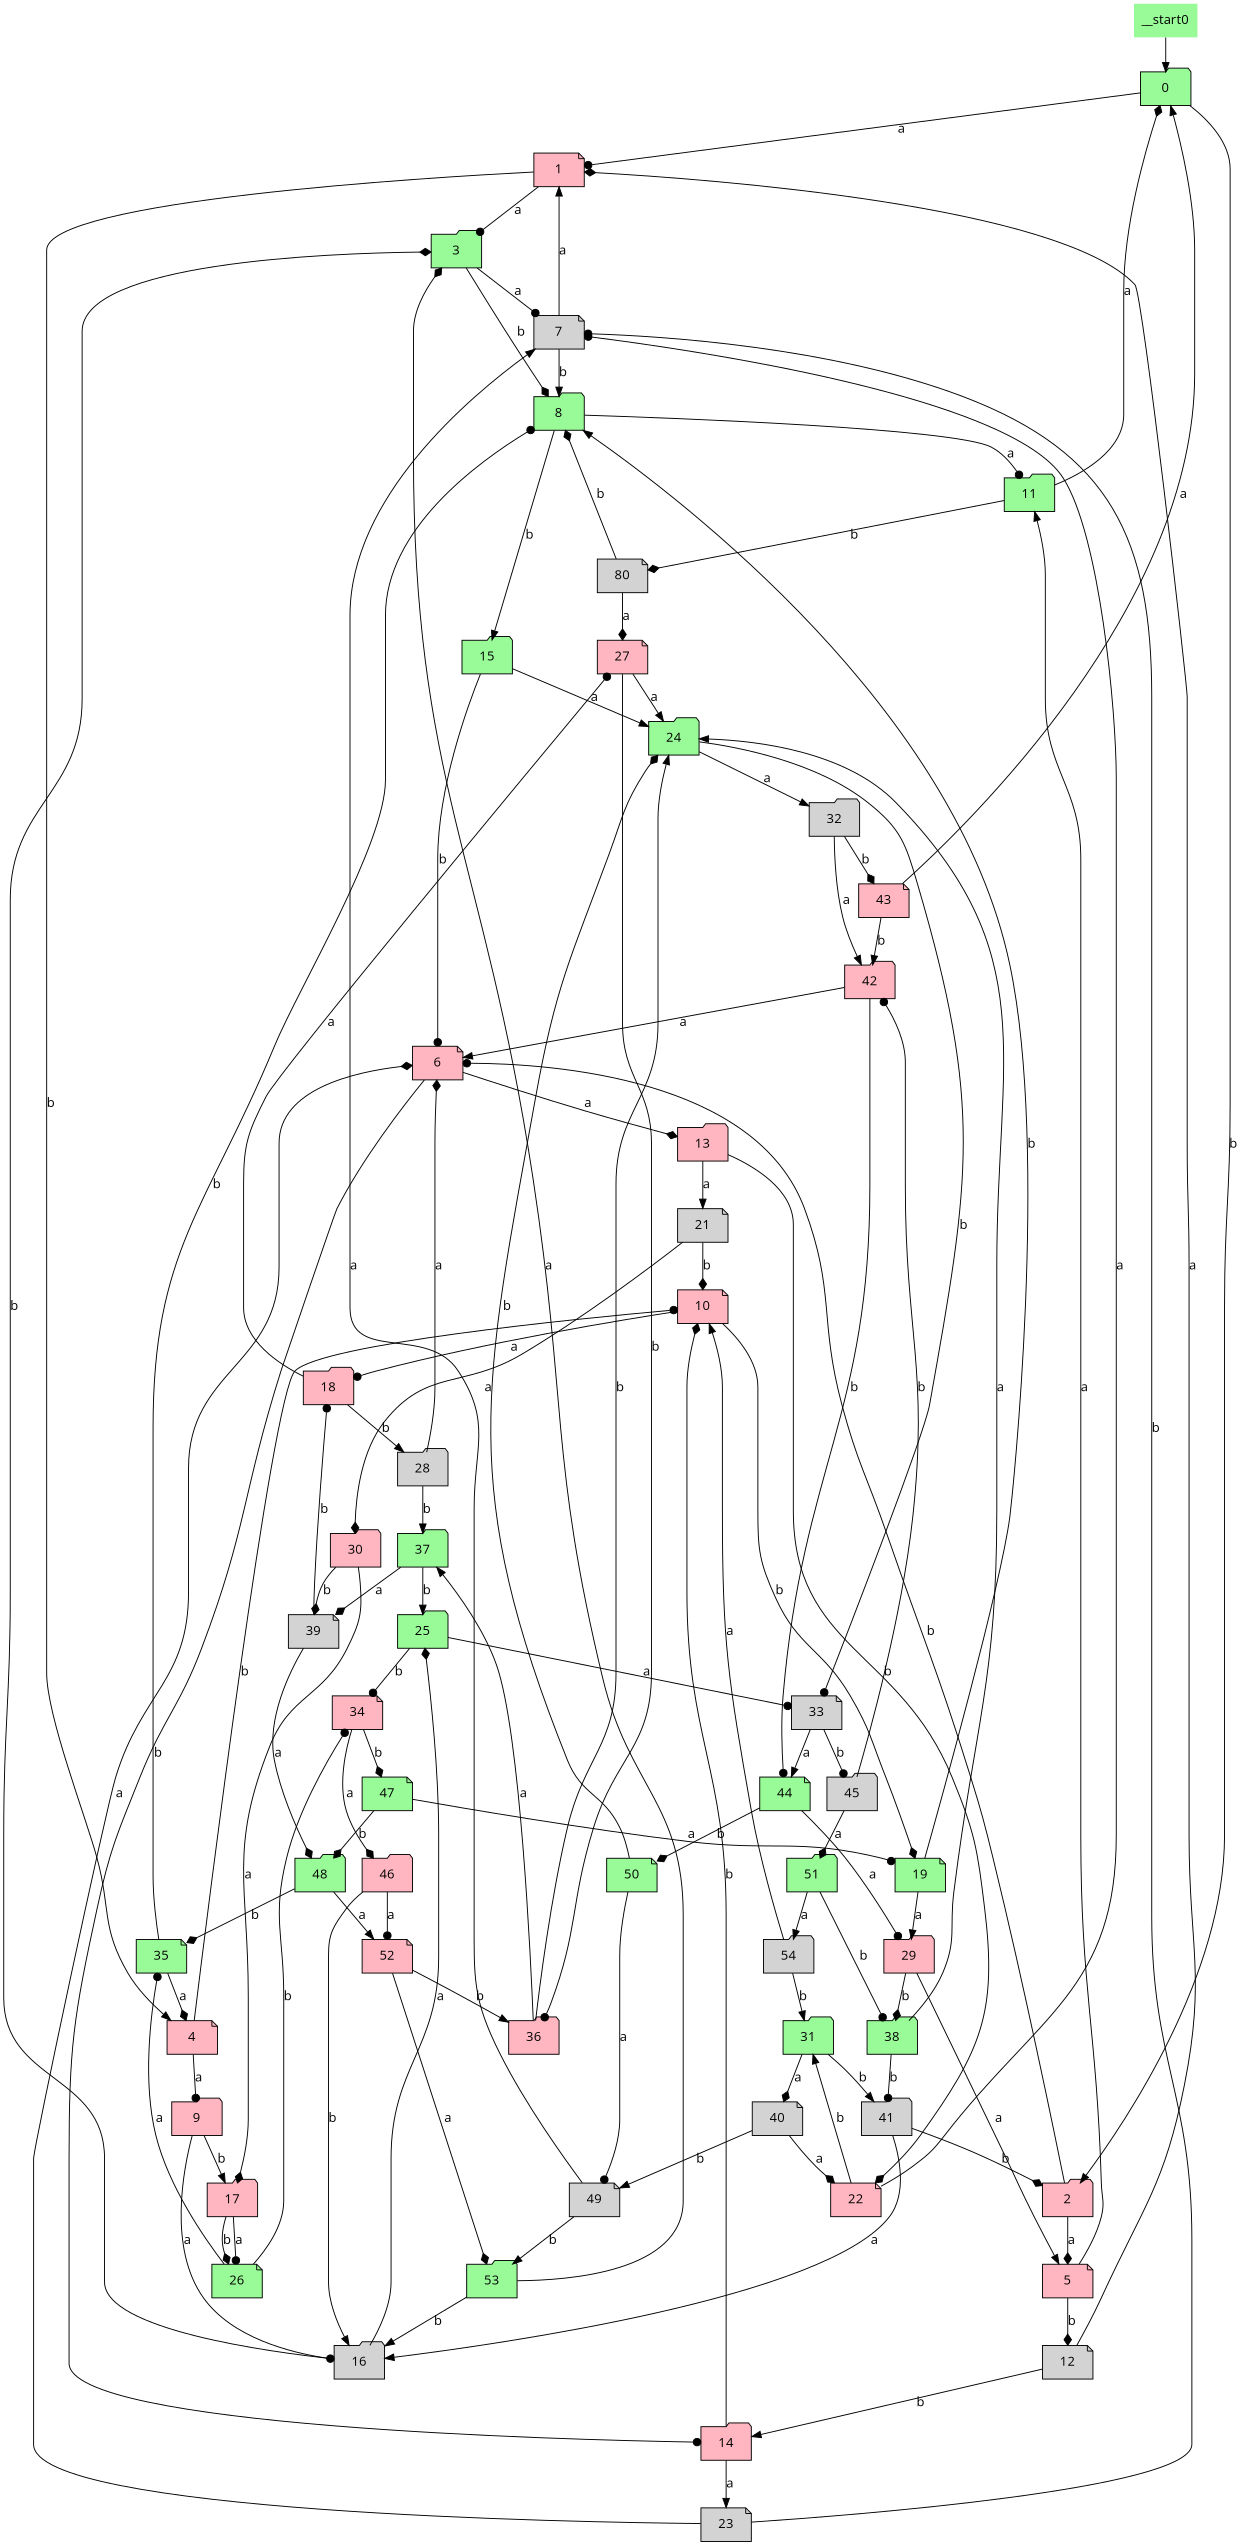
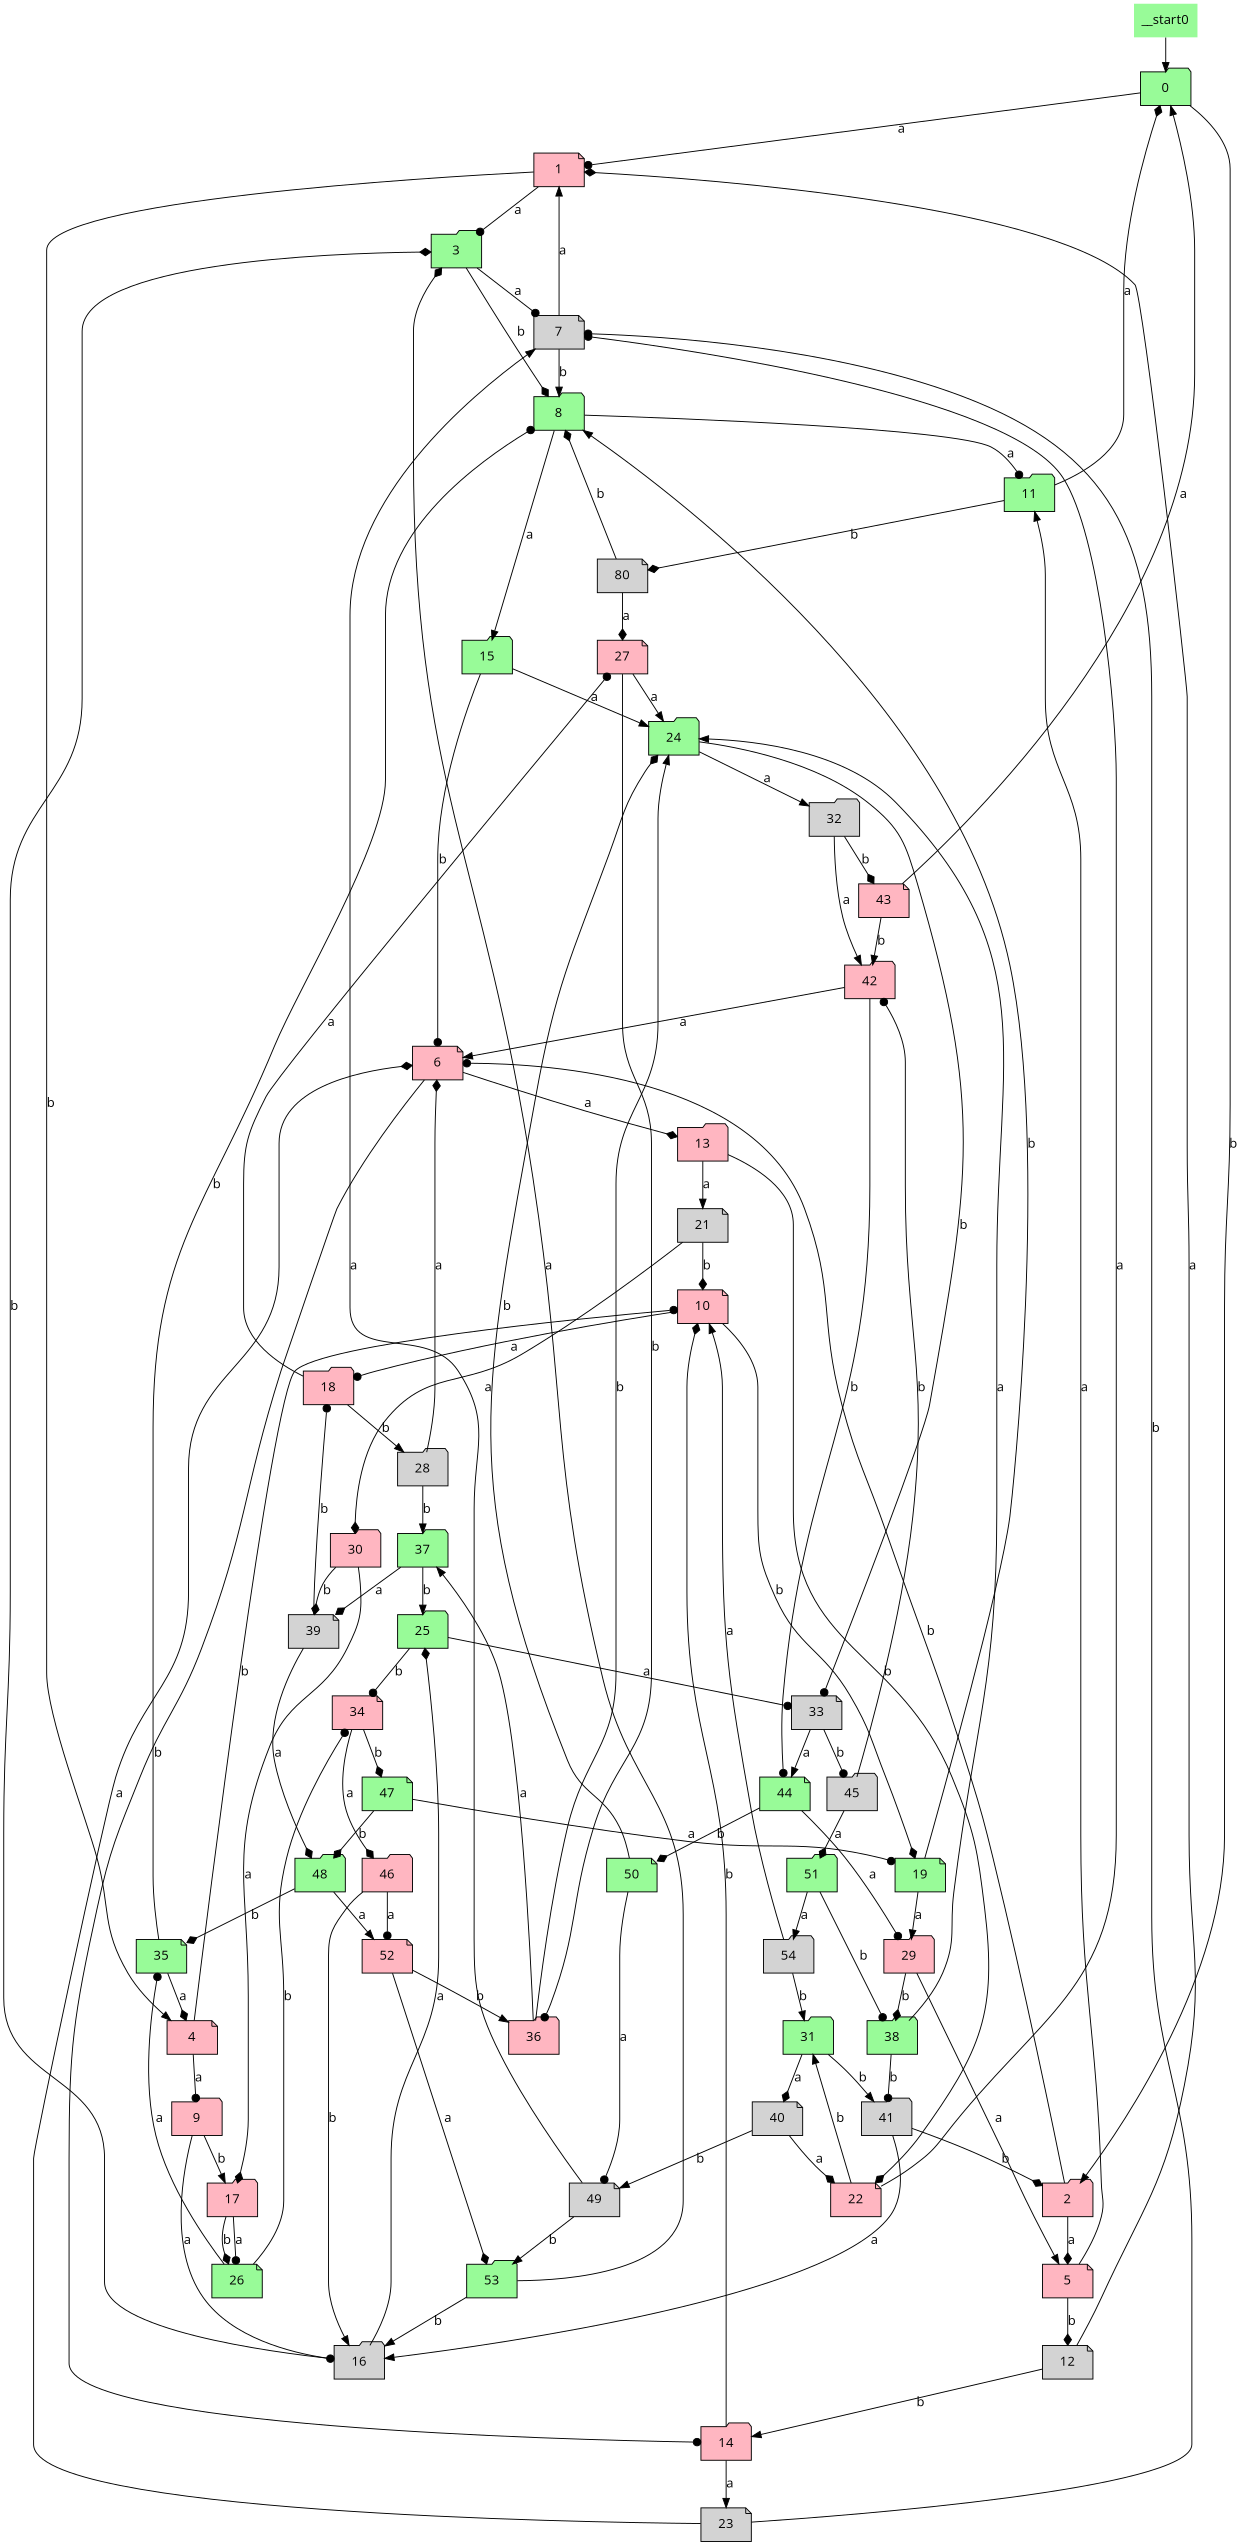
  digraph {
    fontname="Open Sans"
    node [fillcolor=lightpink fontname="Open Sans" shape=folder style=filled]
    edge [arrowhead=normal fontname="Open Sans"]
    __start0 [fillcolor=palegreen shape=none]
    0 [fillcolor=palegreen]
    1 [shape=note]
    2
    3 [fillcolor=palegreen]
    4 [shape=note]
    5 [shape=note]
    6 [shape=note]
    7 [fillcolor=lightgrey shape=note]
    8 [fillcolor=palegreen]
    9
    10 [shape=note]
    11 [fillcolor=palegreen]
    12 [fillcolor=lightgrey shape=note]
    13
    14
    15 [fillcolor=palegreen]
    16 [fillcolor=lightgrey]
    17
    18
    19 [fillcolor=palegreen shape=note]
    n22 [fillcolor=lightgrey label=80 shape=note]
    21 [fillcolor=lightgrey shape=note]
    22 [shape=note]
    23 [fillcolor=lightgrey shape=note]
    24 [fillcolor=palegreen]
    25 [fillcolor=palegreen]
    26 [fillcolor=palegreen shape=note]
    27 [shape=note]
    28 [fillcolor=lightgrey]
    29
    30
    31 [fillcolor=palegreen]
    32 [fillcolor=lightgrey]
    33 [fillcolor=lightgrey shape=note]
    34 [shape=note]
    35 [fillcolor=palegreen shape=note]
    36
    37 [fillcolor=palegreen]
    38 [fillcolor=palegreen]
    39 [fillcolor=lightgrey shape=note]
    40 [fillcolor=lightgrey shape=note]
    41 [fillcolor=lightgrey]
    42
    43 [shape=note]
    44 [fillcolor=palegreen shape=note]
    45 [fillcolor=lightgrey]
    46
    47 [fillcolor=palegreen shape=note]
    48 [fillcolor=palegreen]
    49 [fillcolor=lightgrey shape=note]
    50 [fillcolor=palegreen shape=note]
    51 [fillcolor=palegreen]
    52 [shape=note]
    53 [fillcolor=palegreen]
    54 [fillcolor=lightgrey]
    __start0 -> 0
    0 -> 1 [arrowhead=dot label=a]
    0 -> 2 [label=b]
    1 -> 3 [arrowhead=dot label=a]
    1 -> 4 [label=b]
    2 -> 5 [arrowhead=diamond label=a]
    2 -> 6 [arrowhead=dot label=b]
    3 -> 7 [arrowhead=dot label=a]
    3 -> 8 [arrowhead=diamond label=b]
    4 -> 9 [arrowhead=dot label=a]
    4 -> 10 [arrowhead=dot label=b]
    5 -> 11 [label=a]
    5 -> 12 [arrowhead=diamond label=b]
    6 -> 13 [arrowhead=diamond label=a]
    6 -> 14 [arrowhead=dot label=b]
    7 -> 1 [label=a]
    7 -> 8 [label=b]
    8 -> 11 [arrowhead=dot label=a]
-   8 -> 15 [label=b]
+   8 -> 15 [label=a]
    9 -> 16 [arrowhead=dot label=a]
    9 -> 17 [label=b]
    10 -> 18 [arrowhead=dot label=a]
    10 -> 19 [arrowhead=diamond label=b]
    11 -> 0 [arrowhead=diamond label=a]
    11 -> n22 [arrowhead=diamond label=b]
    12 -> 1 [arrowhead=diamond label=a]
    12 -> 14 [label=b]
    13 -> 21 [label=a]
    13 -> 22 [arrowhead=diamond label=b]
    14 -> 10 [arrowhead=diamond label=b]
    14 -> 23 [label=a]
    15 -> 6 [arrowhead=dot label=b]
    15 -> 24 [label=a]
    16 -> 3 [arrowhead=diamond label=b]
    16 -> 25 [arrowhead=diamond label=a]
    17 -> 26 [arrowhead=dot label=a]
    17 -> 26 [arrowhead=diamond label=b]
    18 -> 27 [arrowhead=dot label=a]
    18 -> 28 [label=b]
    19 -> 8 [label=b]
    19 -> 29 [label=a]
    n22 -> 8 [arrowhead=diamond label=b]
    n22 -> 27 [arrowhead=diamond label=a]
    21 -> 10 [arrowhead=diamond label=b]
    21 -> 30 [arrowhead=diamond label=a]
    22 -> 7 [arrowhead=dot label=a]
    22 -> 31 [label=b]
    23 -> 6 [arrowhead=diamond label=a]
    23 -> 7 [arrowhead=dot label=b]
    24 -> 32 [label=a]
    24 -> 33 [arrowhead=dot label=b]
    25 -> 33 [arrowhead=dot label=a]
    25 -> 34 [arrowhead=dot label=b]
    26 -> 34 [arrowhead=dot label=b]
    26 -> 35 [arrowhead=dot label=a]
    27 -> 24 [label=a]
    27 -> 36 [arrowhead=dot label=b]
    28 -> 6 [arrowhead=diamond label=a]
    28 -> 37 [label=b]
    29 -> 5 [label=a]
    29 -> 38 [arrowhead=diamond label=b]
    30 -> 17 [arrowhead=diamond label=a]
    30 -> 39 [arrowhead=diamond label=b]
    31 -> 40 [arrowhead=diamond label=a]
    31 -> 41 [label=b]
    32 -> 42 [label=a]
    32 -> 43 [arrowhead=diamond label=b]
    33 -> 44 [label=a]
    33 -> 45 [arrowhead=dot label=b]
    34 -> 46 [arrowhead=diamond label=a]
    34 -> 47 [arrowhead=diamond label=b]
    35 -> 4 [arrowhead=diamond label=a]
    35 -> 8 [arrowhead=dot label=b]
    36 -> 24 [label=b]
    36 -> 37 [label=a]
    37 -> 25 [label=b]
    37 -> 39 [arrowhead=diamond label=a]
    38 -> 24 [label=a]
    38 -> 41 [arrowhead=dot label=b]
    39 -> 18 [arrowhead=dot label=b]
    39 -> 48 [arrowhead=diamond label=a]
    40 -> 22 [arrowhead=diamond label=a]
    40 -> 49 [label=b]
    41 -> 2 [arrowhead=diamond label=b]
    41 -> 16 [label=a]
    42 -> 6 [label=a]
    42 -> 44 [arrowhead=dot label=b]
    43 -> 0 [label=a]
    43 -> 42 [label=b]
    44 -> 29 [arrowhead=dot label=a]
    44 -> 50 [arrowhead=diamond label=b]
    45 -> 42 [arrowhead=dot label=b]
    45 -> 51 [arrowhead=diamond label=a]
    46 -> 16 [label=b]
    46 -> 52 [arrowhead=dot label=a]
    47 -> 19 [arrowhead=dot label=a]
    47 -> 48 [arrowhead=diamond label=b]
    48 -> 35 [arrowhead=diamond label=b]
    48 -> 52 [label=a]
    49 -> 7 [label=a]
    49 -> 53 [label=b]
    50 -> 24 [arrowhead=diamond label=b]
    50 -> 49 [arrowhead=dot label=a]
    51 -> 38 [arrowhead=dot label=b]
    51 -> 54 [label=a]
    52 -> 36 [label=b]
    52 -> 53 [arrowhead=diamond label=a]
    53 -> 3 [arrowhead=diamond label=a]
    53 -> 16 [label=b]
    54 -> 10 [label=a]
    54 -> 31 [label=b]
  }
